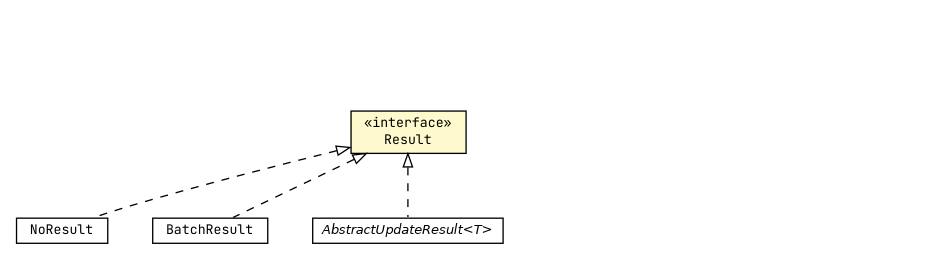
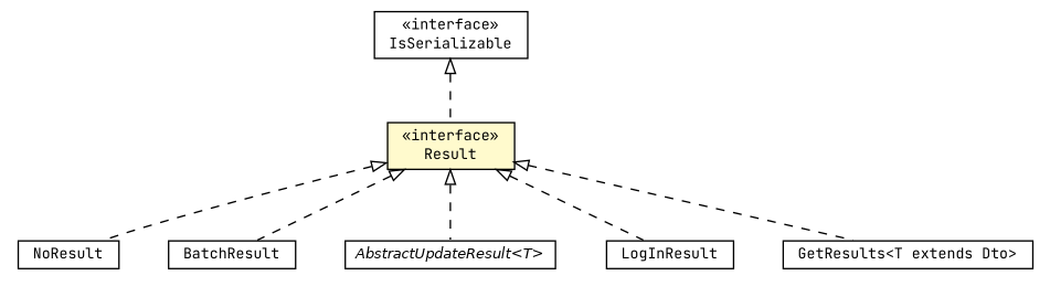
  digraph {
    fontname="JetBrains Mono"
    nodesep=0.25
    rankdir=TB
    ranksep=0.5
    node [fontcolor=black fontname="JetBrains Mono" fontsize=10.0 shape=plaintext]
    edge [arrowtail=empty dir=back fontname="JetBrains Mono" fontsize=10 headport=p labelfontname=Helvetica labelfontsize=10 style=dashed tailport=p]
    n1 [label=<<table title="com.gwtplatform.dispatch.shared.Result" border="0" cellborder="1" cellspacing="0" cellpadding="2" port="p" bgcolor="lemonChiffon" href="./Result.html"> 		<tr><td><table border="0" cellspacing="0" cellpadding="1"> <tr><td align="center" balign="center"> &#171;interface&#187; </td></tr> <tr><td align="center" balign="center"> Result </td></tr> 		</table></td></tr> 		</table>>]
    n2 [label=<<table title="com.gwtplatform.dispatch.shared.NoResult" border="0" cellborder="1" cellspacing="0" cellpadding="2" port="p" href="./NoResult.html"> 		<tr><td><table border="0" cellspacing="0" cellpadding="1"> <tr><td align="center" balign="center"> NoResult </td></tr> 		</table></td></tr> 		</table>>]
    n3 [label=<<table title="com.gwtplatform.dispatch.shared.BatchResult" border="0" cellborder="1" cellspacing="0" cellpadding="2" port="p" href="./BatchResult.html"> 		<tr><td><table border="0" cellspacing="0" cellpadding="1"> <tr><td align="center" balign="center"> BatchResult </td></tr> 		</table></td></tr> 		</table>>]
    n4 [label=<<table title="com.gwtplatform.dispatch.shared.AbstractUpdateResult" border="0" cellborder="1" cellspacing="0" cellpadding="2" port="p" href="./AbstractUpdateResult.html"> 		<tr><td><table border="0" cellspacing="0" cellpadding="1"> <tr><td align="center" balign="center"><font face="Helvetica-Oblique"> AbstractUpdateResult&lt;T&gt; </font></td></tr> 		</table></td></tr> 		</table>>]
+   n5 [label=<<table title="com.gwtplatform.carstore.shared.dispatch.LogInResult" border="0" cellborder="1" cellspacing="0" cellpadding="2" port="p" href="../../carstore/shared/dispatch/LogInResult.html"> 		<tr><td><table border="0" cellspacing="0" cellpadding="1"> <tr><td align="center" balign="center"> LogInResult </td></tr> 		</table></td></tr> 		</table>>]
+   n6 [label=<<table title="com.gwtplatform.carstore.shared.dispatch.GetResults" border="0" cellborder="1" cellspacing="0" cellpadding="2" port="p" href="../../carstore/shared/dispatch/GetResults.html"> 		<tr><td><table border="0" cellspacing="0" cellpadding="1"> <tr><td align="center" balign="center"> GetResults&lt;T extends Dto&gt; </td></tr> 		</table></td></tr> 		</table>>]
+   n7 [label=<<table title="com.google.gwt.user.client.rpc.IsSerializable" border="0" cellborder="1" cellspacing="0" cellpadding="2" port="p" href="http://google-web-toolkit.googlecode.com/svn/javadoc/latest/com/google/gwt/user/client/rpc/IsSerializable.html"> 		<tr><td><table border="0" cellspacing="0" cellpadding="1"> <tr><td align="center" balign="center"> &#171;interface&#187; </td></tr> <tr><td align="center" balign="center"> IsSerializable </td></tr> 		</table></td></tr> 		</table>>]
    n1 -> n2
    n1 -> n3
    n1 -> n4
+   n1 -> n5
+   n1 -> n6
+   n7 -> n1
  }
